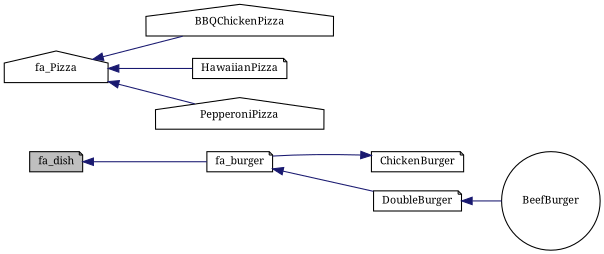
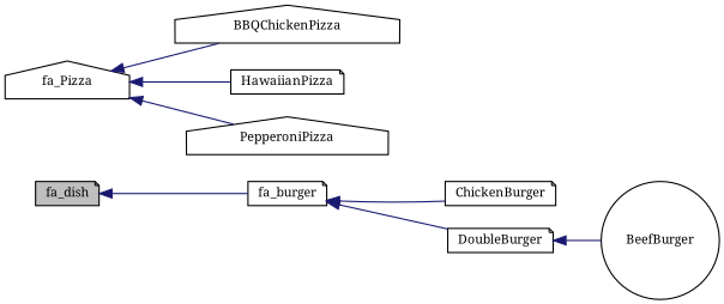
  digraph {
    fontname="Noto Serif"
    rankdir=LR
    node [color=black fillcolor=white fontname="Noto Serif" fontsize=10 shape=note style=filled]
    edge [color=midnightblue dir=back fontname="Noto Serif" fontsize=10 labelfontname=Helvetica labelfontsize=10 style=solid]
    n1 [fillcolor=grey75 fontcolor=black height=0.2 label=fa_dish width=0.4]
    n2 [height=0.2 label=fa_burger width=0.4]
    n3 [height=0.2 label=ChickenBurger width=0.4]
    n4 [height=0.2 label=DoubleBurger width=0.4]
    n5 [height=0.2 label=fa_Pizza shape=house width=0.4]
    n6 [height=0.2 label=BBQChickenPizza shape=house width=0.4]
    n7 [height=0.2 label=HawaiianPizza width=0.4]
    n8 [height=0.2 label=PepperoniPizza shape=house width=0.4]
    n9 [height=0.2 label=BeefBurger shape=circle width=0.4]
    n1 -> n2
-   n3 -> n2
+   n2 -> n3
    n2 -> n4
    n4 -> n9
    n5 -> n6
    n5 -> n7
    n5 -> n8
  }
